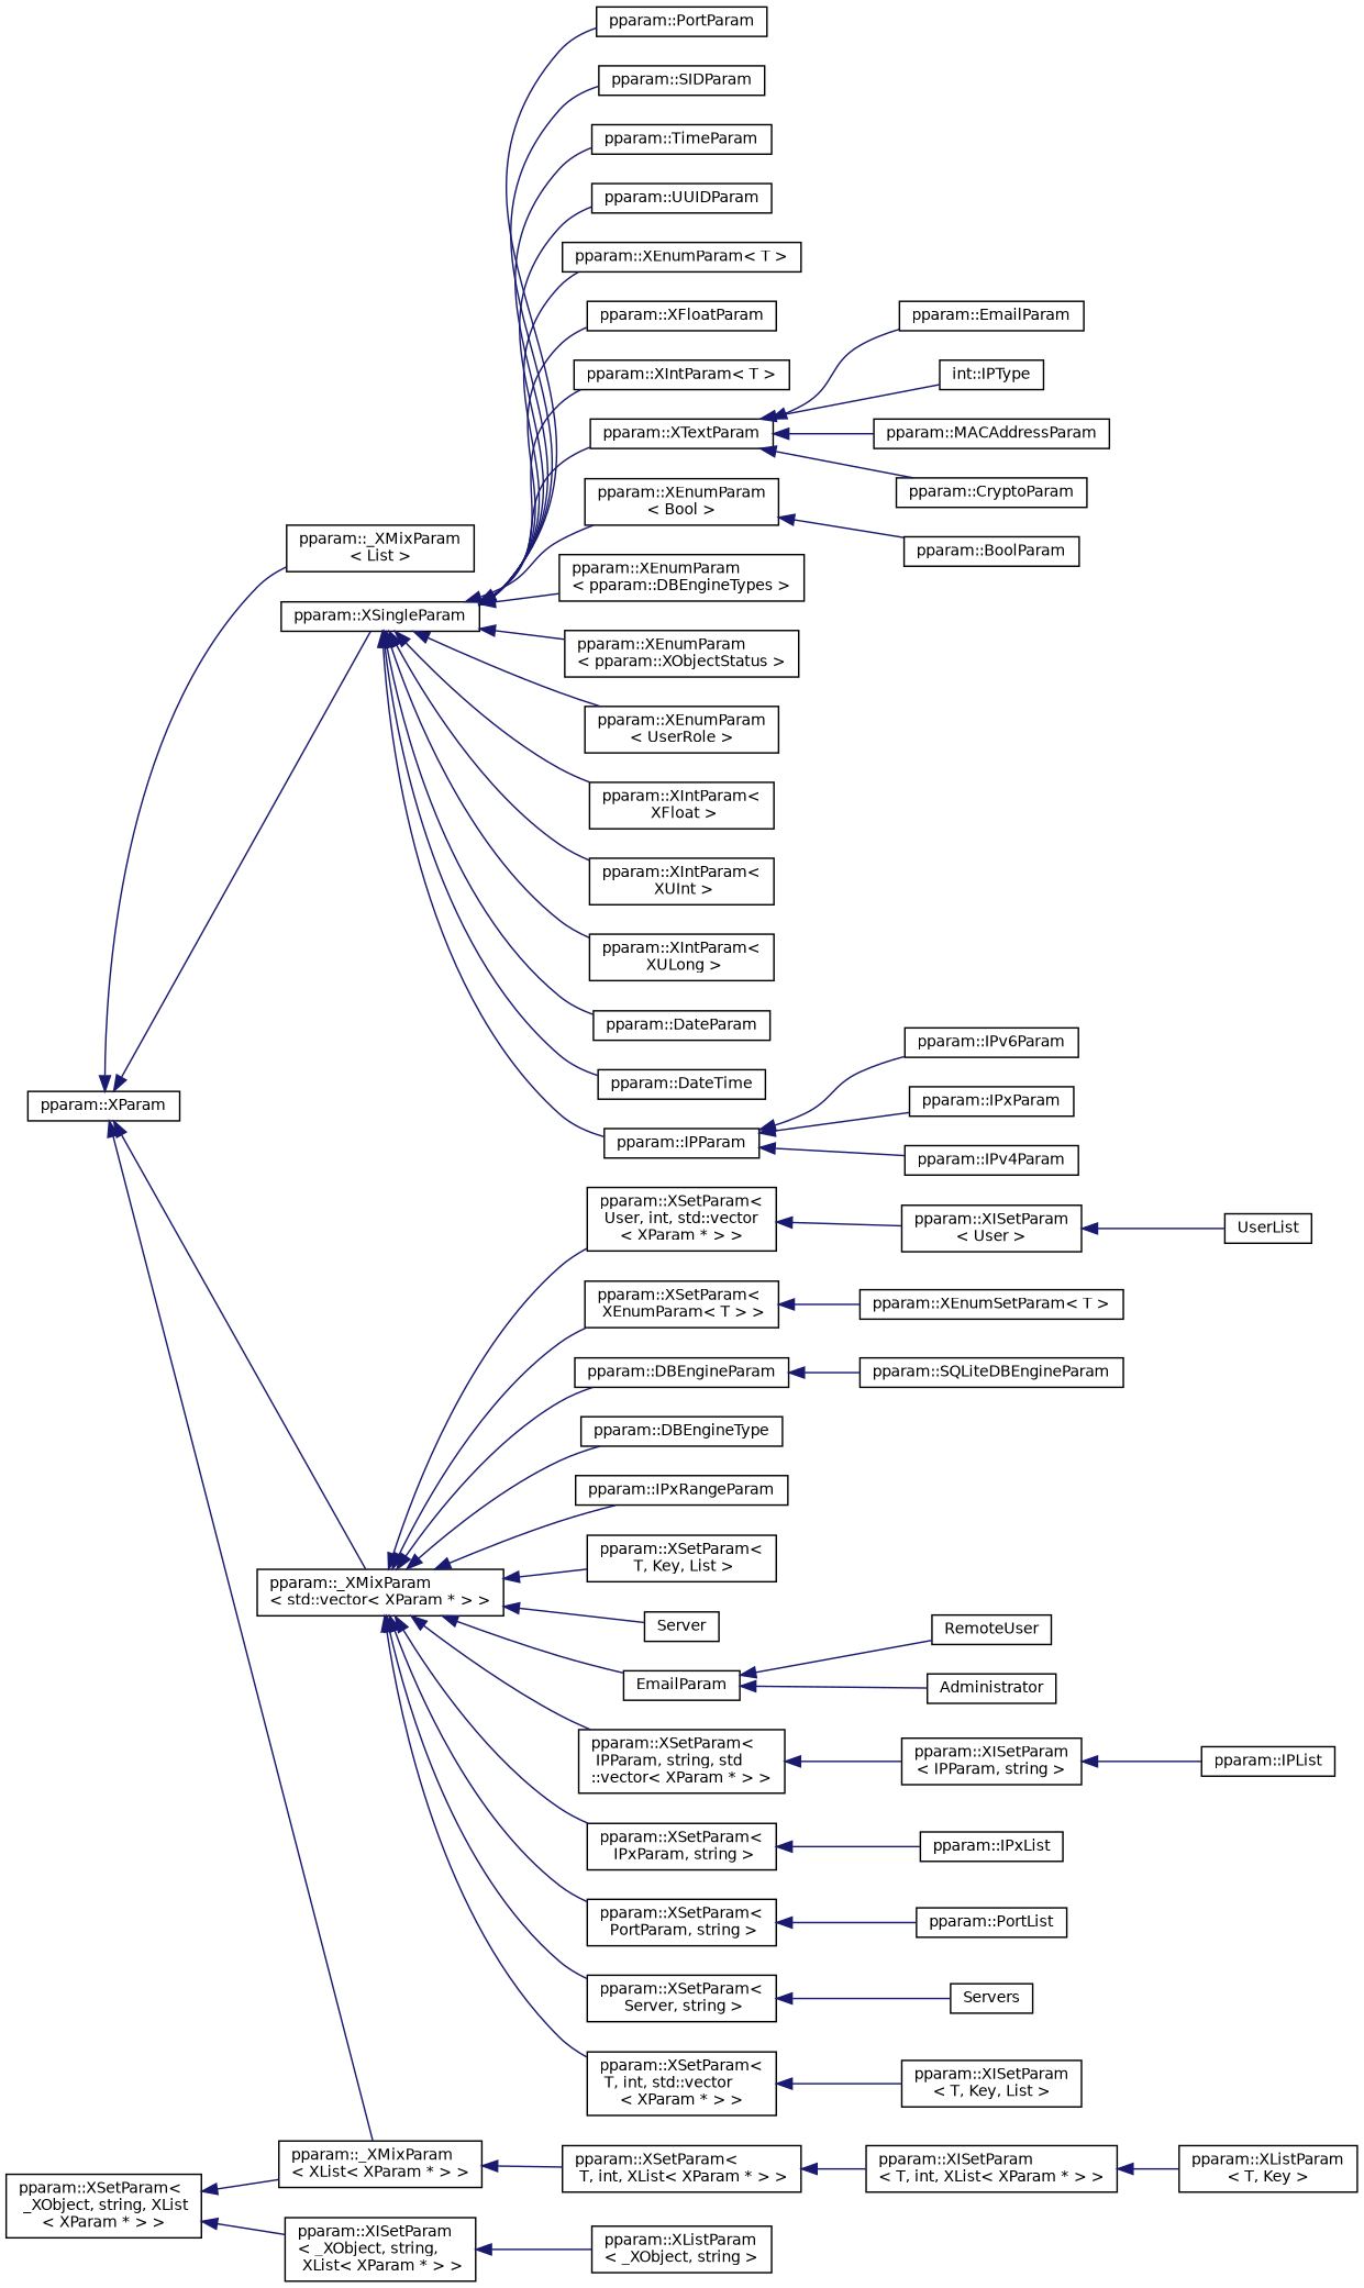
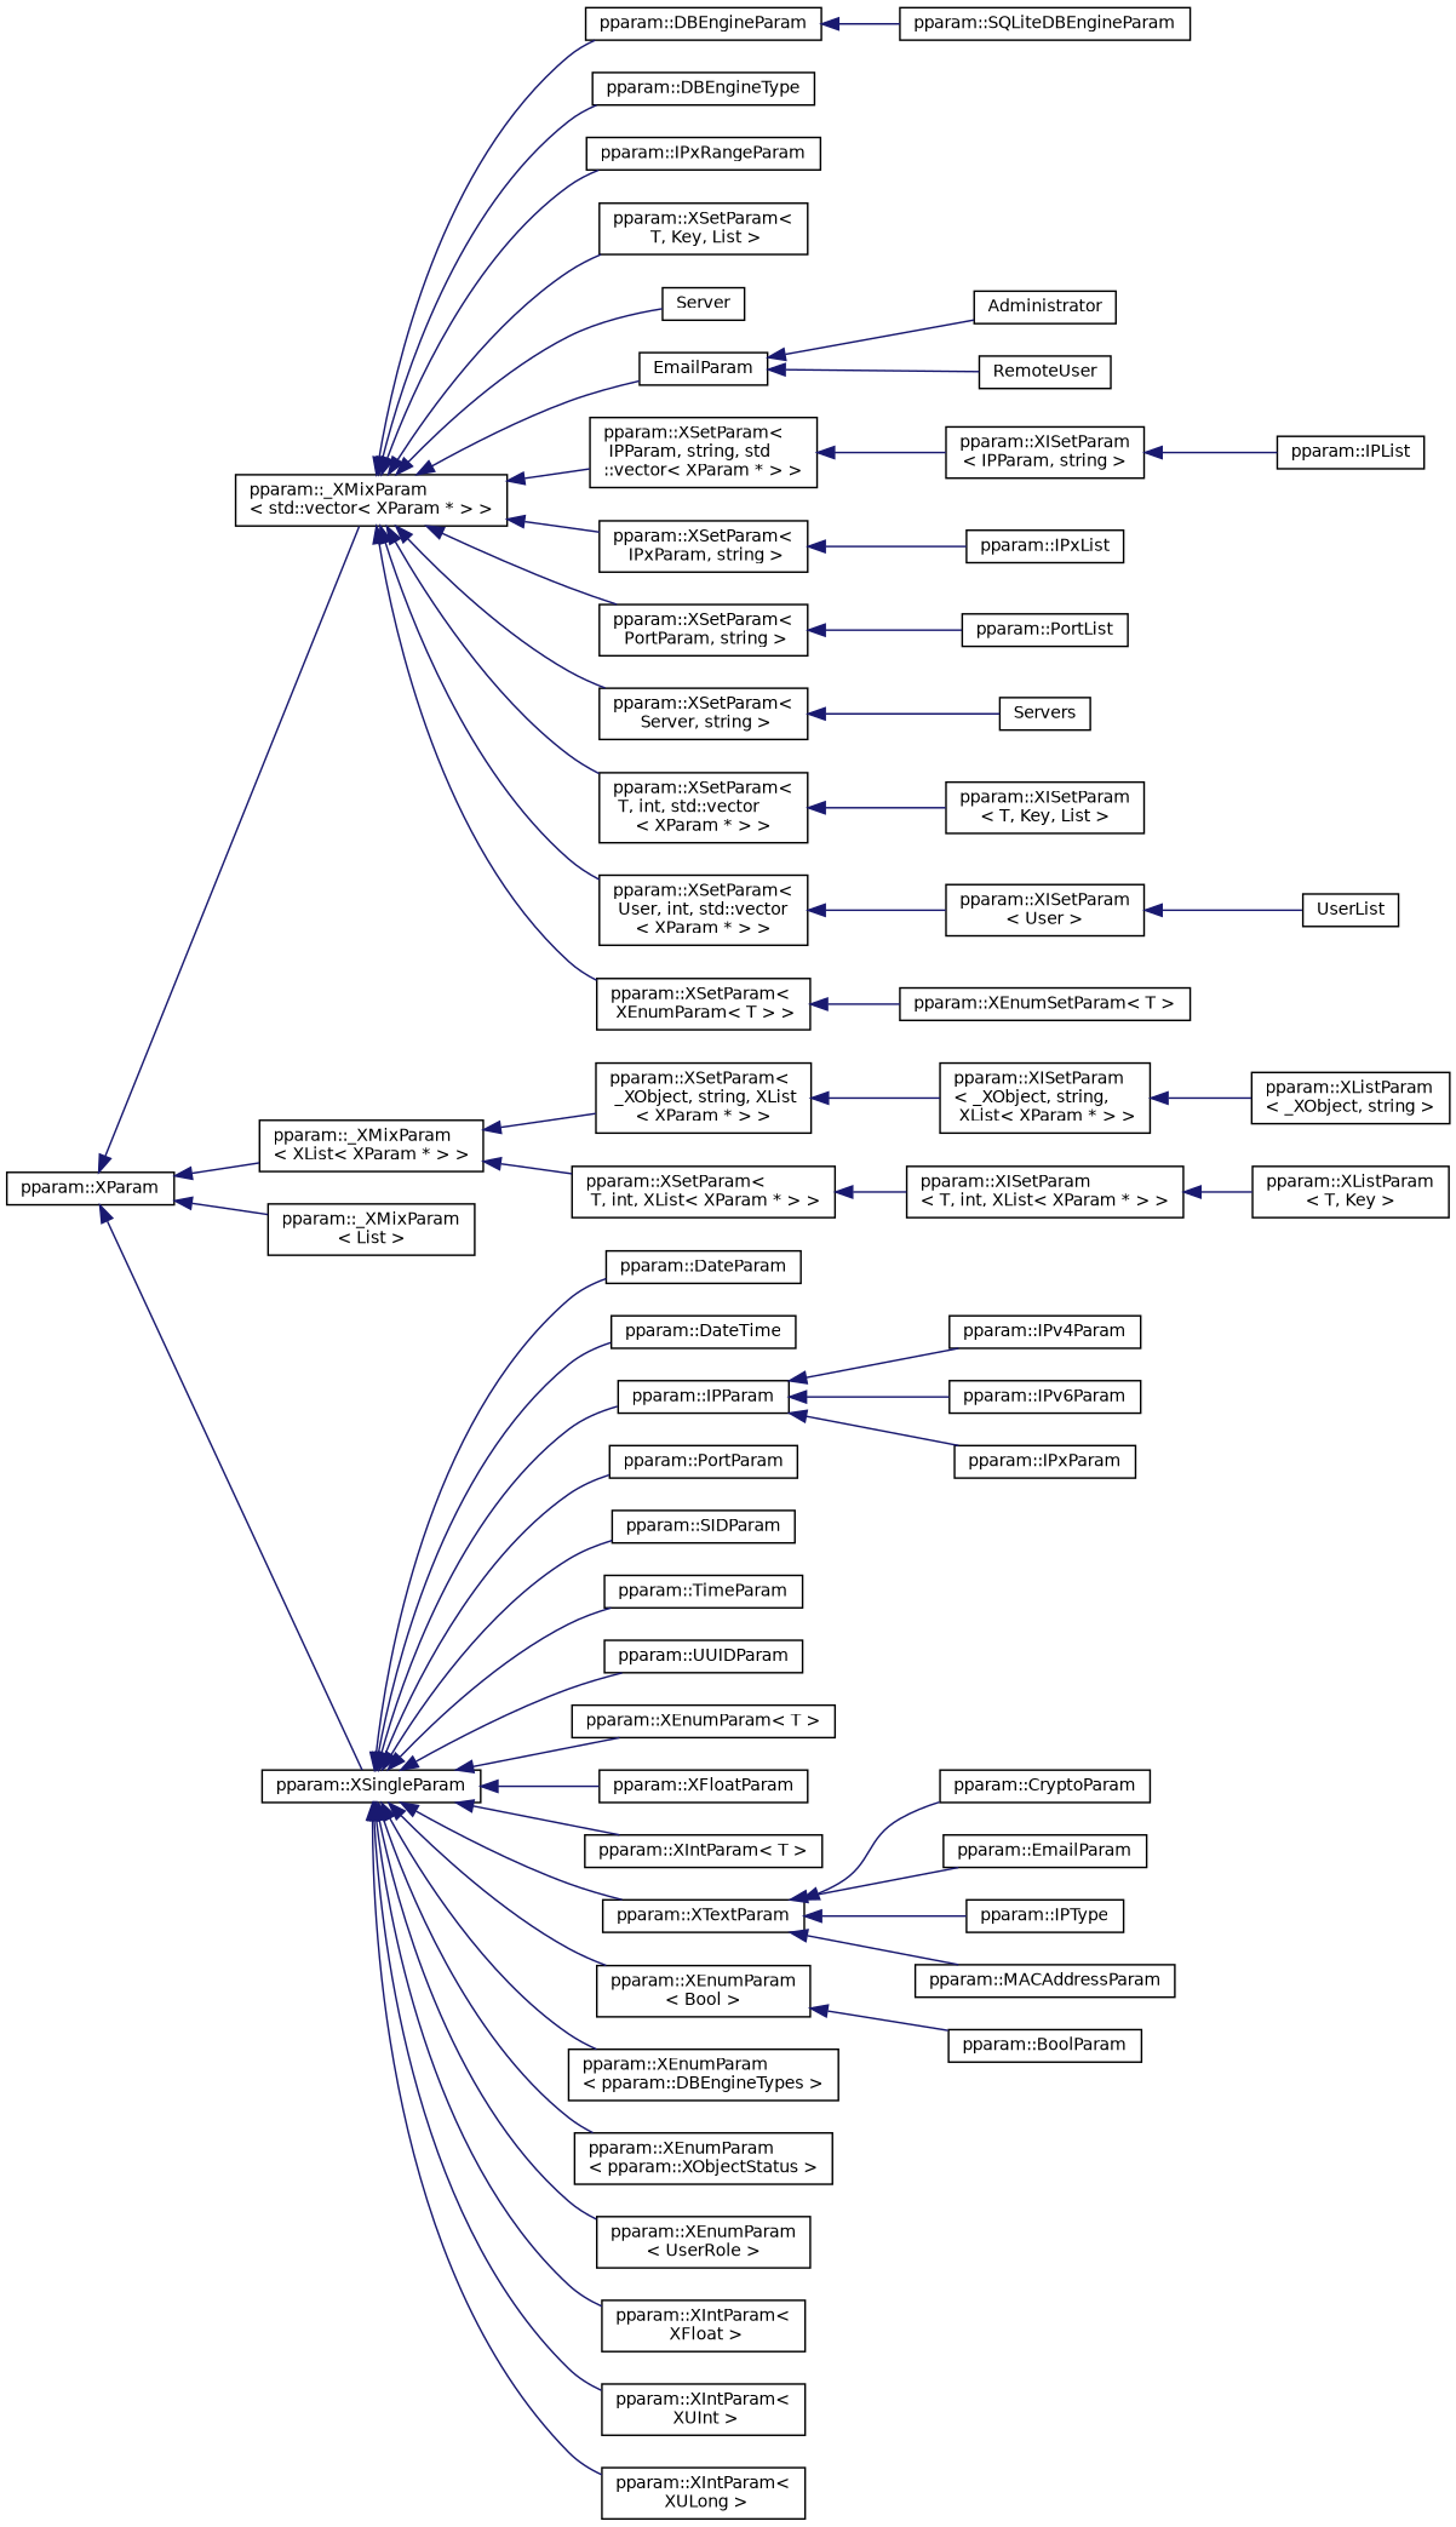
  digraph {
    rankdir=LR
    node [color=black fillcolor=white fontname=Helvetica fontsize=10 shape=record style=filled]
    edge [color=midnightblue dir=back fontname=Helvetica fontsize=10 labelfontname=Helvetica labelfontsize=10 style=solid]
    n1 [height=0.2 label="pparam::XParam" width=0.4]
    n2 [height=0.2 label="pparam::_XMixParam\l\< std::vector\< XParam * \> \>" width=0.4]
    n3 [height=0.2 label="pparam::_XMixParam\l\< XList\< XParam * \> \>" width=0.4]
    n4 [height=0.2 label="pparam::_XMixParam\l\< List \>" width=0.4]
    n5 [height=0.2 label="pparam::XSingleParam" width=0.4]
    n6 [height=0.2 label="pparam::DBEngineParam" width=0.4]
    n7 [height=0.2 label="pparam::DBEngineType" width=0.4]
    n8 [height=0.2 label="pparam::IPxRangeParam" width=0.4]
    n9 [height=0.2 label="pparam::XSetParam\<\l T, Key, List \>" width=0.4]
    n10 [height=0.2 label=Server width=0.4]
    n11 [height=0.2 label=EmailParam width=0.4]
    n12 [height=0.2 label="pparam::XSetParam\<\l IPParam, string, std\l::vector\< XParam * \> \>" width=0.4]
    n13 [height=0.2 label="pparam::XSetParam\<\l IPxParam, string \>" width=0.4]
    n14 [height=0.2 label="pparam::XSetParam\<\l PortParam, string \>" width=0.4]
    n15 [height=0.2 label="pparam::XSetParam\<\l Server, string \>" width=0.4]
    n16 [height=0.2 label="pparam::XSetParam\<\l T, int, std::vector\l\< XParam * \> \>" width=0.4]
    n17 [height=0.2 label="pparam::XSetParam\<\l User, int, std::vector\l\< XParam * \> \>" width=0.4]
    n18 [height=0.2 label="pparam::XSetParam\<\l XEnumParam\< T \> \>" width=0.4]
    n19 [height=0.2 label="pparam::XSetParam\<\l _XObject, string, XList\l\< XParam * \> \>" width=0.4]
    n20 [height=0.2 label="pparam::XSetParam\<\l T, int, XList\< XParam * \> \>" width=0.4]
    n21 [height=0.2 label="pparam::DateParam" width=0.4]
    n22 [height=0.2 label="pparam::DateTime" width=0.4]
    n23 [height=0.2 label="pparam::IPParam" width=0.4]
    n24 [height=0.2 label="pparam::PortParam" width=0.4]
    n25 [height=0.2 label="pparam::SIDParam" width=0.4]
    n26 [height=0.2 label="pparam::TimeParam" width=0.4]
    n27 [height=0.2 label="pparam::UUIDParam" width=0.4]
    n28 [height=0.2 label="pparam::XEnumParam\< T \>" width=0.4]
    n29 [height=0.2 label="pparam::XFloatParam" width=0.4]
    n30 [height=0.2 label="pparam::XIntParam\< T \>" width=0.4]
    n31 [height=0.2 label="pparam::XTextParam" width=0.4]
    n32 [height=0.2 label="pparam::XEnumParam\l\< Bool \>" width=0.4]
    n33 [height=0.2 label="pparam::XEnumParam\l\< pparam::DBEngineTypes \>" width=0.4]
    n34 [height=0.2 label="pparam::XEnumParam\l\< pparam::XObjectStatus \>" width=0.4]
    n35 [height=0.2 label="pparam::XEnumParam\l\< UserRole \>" width=0.4]
    n36 [height=0.2 label="pparam::XIntParam\<\l XFloat \>" width=0.4]
    n37 [height=0.2 label="pparam::XIntParam\<\l XUInt \>" width=0.4]
    n38 [height=0.2 label="pparam::XIntParam\<\l XULong \>" width=0.4]
    n39 [height=0.2 label="pparam::SQLiteDBEngineParam" width=0.4]
    n40 [height=0.2 label=Administrator width=0.4]
    n41 [height=0.2 label=RemoteUser width=0.4]
    n42 [height=0.2 label="pparam::XISetParam\l\< IPParam, string \>" width=0.4]
    n43 [height=0.2 label="pparam::IPxList" width=0.4]
    n44 [height=0.2 label="pparam::PortList" width=0.4]
    n45 [height=0.2 label=Servers width=0.4]
    n46 [height=0.2 label="pparam::XISetParam\l\< T, Key, List \>" width=0.4]
    n47 [height=0.2 label="pparam::XISetParam\l\< User \>" width=0.4]
    n48 [height=0.2 label="pparam::XEnumSetParam\< T \>" width=0.4]
    n49 [height=0.2 label="pparam::IPList" width=0.4]
    n50 [height=0.2 label=UserList width=0.4]
    n51 [height=0.2 label="pparam::XISetParam\l\< _XObject, string,\l XList\< XParam * \> \>" width=0.4]
    n52 [height=0.2 label="pparam::XISetParam\l\< T, int, XList\< XParam * \> \>" width=0.4]
    n53 [height=0.2 label="pparam::XListParam\l\< _XObject, string \>" width=0.4]
    n54 [height=0.2 label="pparam::XListParam\l\< T, Key \>" width=0.4]
    n55 [height=0.2 label="pparam::IPv4Param" width=0.4]
    n56 [height=0.2 label="pparam::IPv6Param" width=0.4]
    n57 [height=0.2 label="pparam::IPxParam" width=0.4]
    n58 [height=0.2 label="pparam::CryptoParam" width=0.4]
    n59 [height=0.2 label="pparam::EmailParam" width=0.4]
-   n60 [height=0.2 label="int::IPType" width=0.4]
+   n60 [height=0.2 label="pparam::IPType" width=0.4]
    n61 [height=0.2 label="pparam::MACAddressParam" width=0.4]
    n62 [height=0.2 label="pparam::BoolParam" width=0.4]
    n1 -> n2
    n1 -> n3
    n1 -> n4
    n1 -> n5
    n2 -> n6
    n2 -> n7
    n2 -> n8
    n2 -> n9
    n2 -> n10
    n2 -> n11
    n2 -> n12
    n2 -> n13
    n2 -> n14
    n2 -> n15
    n2 -> n16
    n2 -> n17
    n2 -> n18
-   n19 -> n3
+   n3 -> n19
    n3 -> n20
    n5 -> n21
    n5 -> n22
    n5 -> n23
    n5 -> n24
    n5 -> n25
    n5 -> n26
    n5 -> n27
    n5 -> n28
    n5 -> n29
    n5 -> n30
    n5 -> n31
    n5 -> n32
    n5 -> n33
    n5 -> n34
    n5 -> n35
    n5 -> n36
    n5 -> n37
    n5 -> n38
    n6 -> n39
    n11 -> n40
    n11 -> n41
    n12 -> n42
    n13 -> n43
    n14 -> n44
    n15 -> n45
    n16 -> n46
    n17 -> n47
    n18 -> n48
    n19 -> n51
    n20 -> n52
    n23 -> n55
    n23 -> n56
    n23 -> n57
    n31 -> n58
    n31 -> n59
    n31 -> n60
    n31 -> n61
    n32 -> n62
    n42 -> n49
    n47 -> n50
    n51 -> n53
    n52 -> n54
  }
